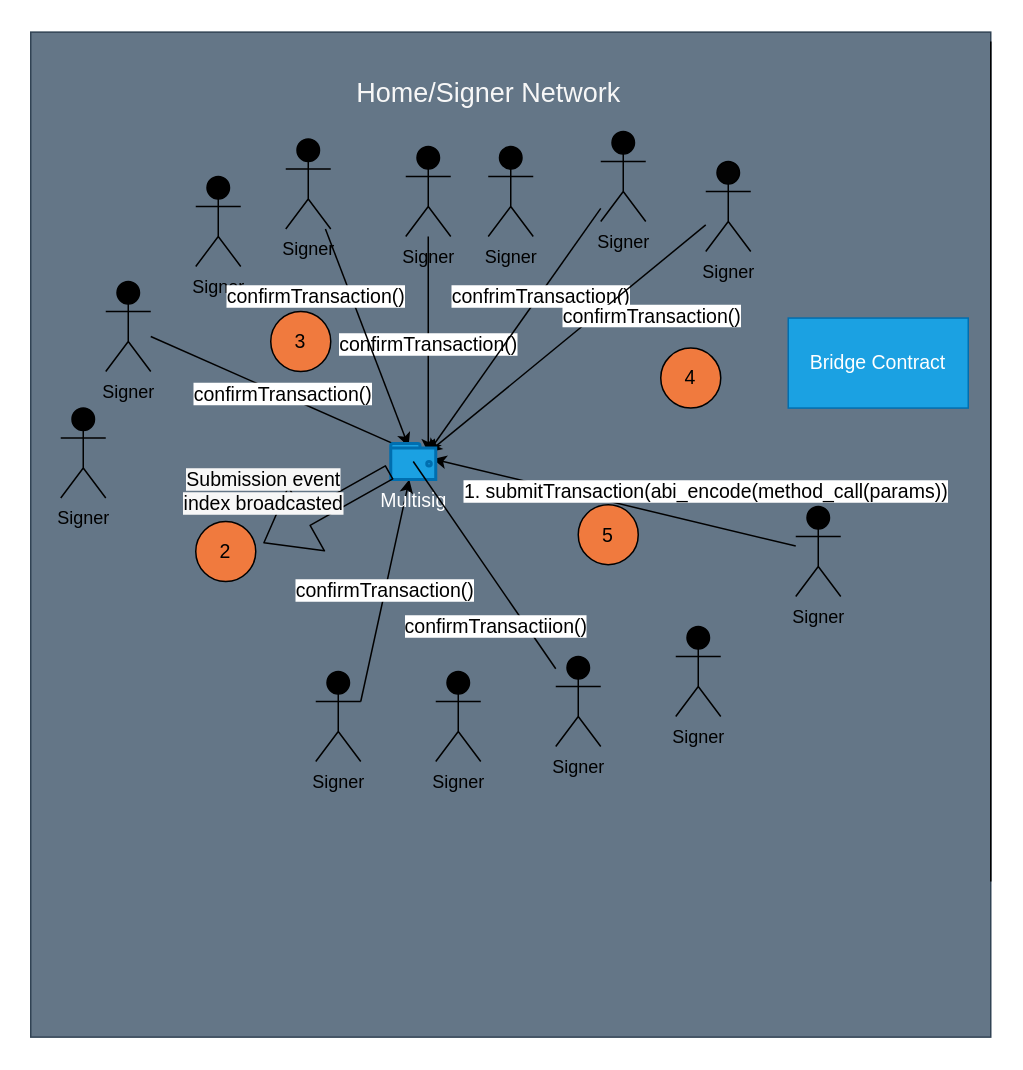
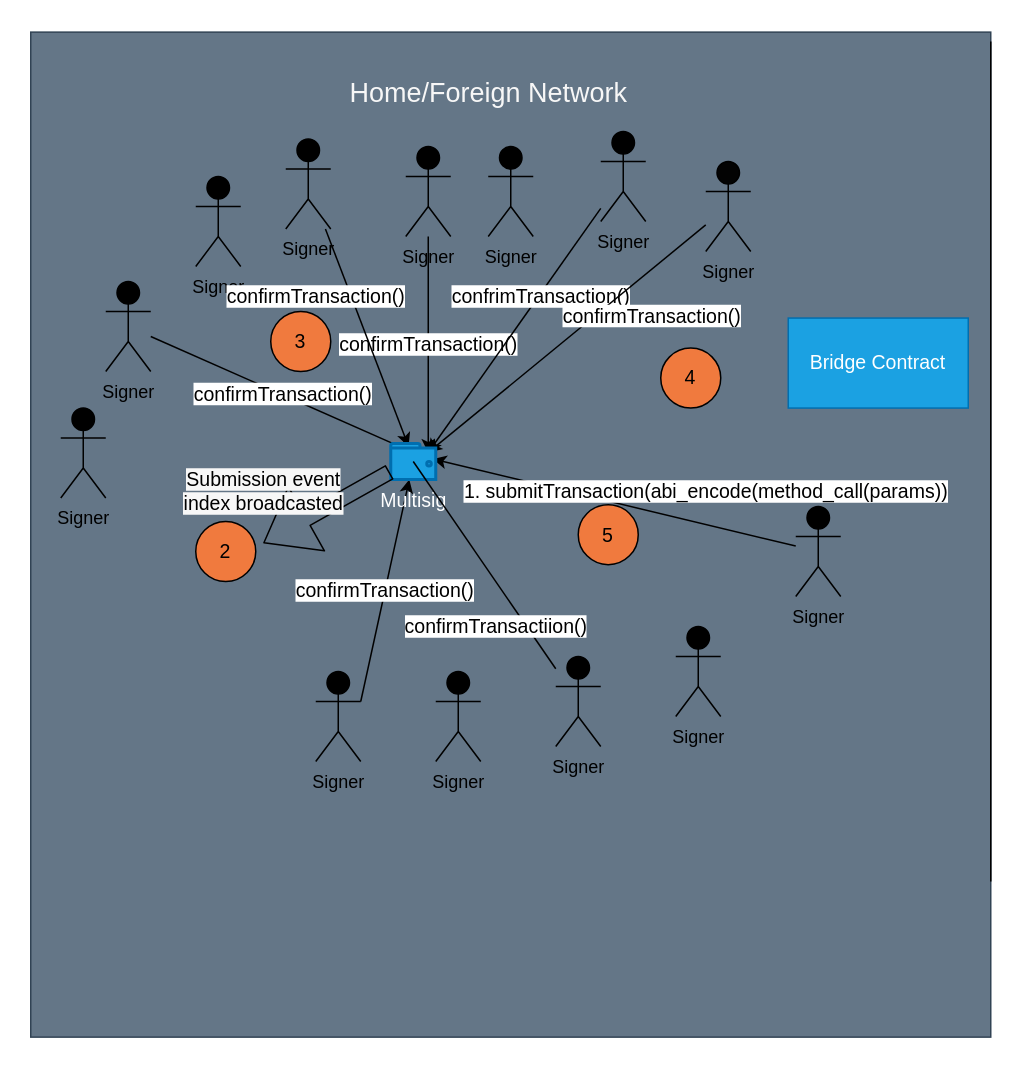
  <mxCell id="0" />
  <mxCell id="1" parent="0" />
  <mxCell id="2" value="" style="rounded=0;whiteSpace=wrap;html=1;labelBackgroundColor=none;fontSize=18;direction=south;fillColor=#647687;strokeColor=#314354;fontColor=#ffffff;" parent="1" vertex="1"><mxGeometry x="20" y="20.75" width="640" height="670" as="geometry" /></mxCell>
  <mxCell id="3" value="" style="endArrow=none;html=1;labelBackgroundColor=#FFFFFF;fontSize=18;fontColor=#F7F7F7;" parent="1" edge="1"><mxGeometry width="50" height="50" relative="1" as="geometry"><mxPoint x="660" y="27" as="sourcePoint" /><mxPoint x="660" y="587" as="targetPoint" /></mxGeometry></mxCell>
- <mxCell id="4" value="Home/Signer Network" style="text;html=1;align=center;verticalAlign=middle;resizable=0;points=[];autosize=1;strokeColor=none;fillColor=none;fontSize=18;fontColor=#F7F7F7;" parent="1" vertex="1"><mxGeometry x="225" y="47" width="200" height="30" as="geometry" /></mxCell>
+ <mxCell id="4" value="Home/Foreign Network" style="text;html=1;align=center;verticalAlign=middle;resizable=0;points=[];autosize=1;strokeColor=none;fillColor=none;fontSize=18;fontColor=#F7F7F7;" parent="1" vertex="1"><mxGeometry x="225" y="47" width="200" height="30" as="geometry" /></mxCell>
  <mxCell id="5" value="confirmTransaction()" style="edgeStyle=none;html=1;fontSize=13;startArrow=none;exitX=1;exitY=0.333;exitDx=0;exitDy=0;exitPerimeter=0;" edge="1" parent="1" source="6" target="26"><mxGeometry relative="1" as="geometry"><mxPoint x="290" y="310.333" as="targetPoint" /></mxGeometry></mxCell>
  <mxCell id="6" value="Signer" style="shape=umlActor;verticalLabelPosition=bottom;verticalAlign=top;html=1;outlineConnect=0;fillColor=#000000;" vertex="1" parent="1"><mxGeometry x="210" y="447" width="30" height="60" as="geometry" /></mxCell>
  <mxCell id="7" value="1. submitTransaction(abi_encode(method_call(params))" style="edgeStyle=none;html=1;entryX=0.937;entryY=0.431;entryDx=0;entryDy=0;entryPerimeter=0;fontSize=13;" edge="1" parent="1" source="8" target="26"><mxGeometry x="-0.463" y="-21" relative="1" as="geometry"><mxPoint as="offset" /></mxGeometry></mxCell>
  <mxCell id="8" value="Signer" style="shape=umlActor;verticalLabelPosition=bottom;verticalAlign=top;html=1;outlineConnect=0;fillColor=#000000;" vertex="1" parent="1"><mxGeometry x="530" y="337" width="30" height="60" as="geometry" /></mxCell>
  <mxCell id="9" value="Signer" style="shape=umlActor;verticalLabelPosition=bottom;verticalAlign=top;html=1;outlineConnect=0;fillColor=#000000;" vertex="1" parent="1"><mxGeometry x="40" y="271.38" width="30" height="60" as="geometry" /></mxCell>
  <mxCell id="10" value="Signer" style="shape=umlActor;verticalLabelPosition=bottom;verticalAlign=top;html=1;outlineConnect=0;fillColor=#000000;" vertex="1" parent="1"><mxGeometry x="290" y="447" width="30" height="60" as="geometry" /></mxCell>
  <mxCell id="11" value="confirmTransaction()" style="edgeStyle=none;html=1;entryX=0.75;entryY=0.1;entryDx=0;entryDy=0;entryPerimeter=0;fontSize=13;" edge="1" parent="1" source="12"><mxGeometry relative="1" as="geometry"><mxPoint x="285" y="301" as="targetPoint" /></mxGeometry></mxCell>
  <mxCell id="12" value="Signer" style="shape=umlActor;verticalLabelPosition=bottom;verticalAlign=top;html=1;outlineConnect=0;fillColor=#000000;" vertex="1" parent="1"><mxGeometry x="270" y="97" width="30" height="60" as="geometry" /></mxCell>
  <mxCell id="13" value="Signer" style="shape=umlActor;verticalLabelPosition=bottom;verticalAlign=top;html=1;outlineConnect=0;fillColor=#000000;" vertex="1" parent="1"><mxGeometry x="370" y="437" width="30" height="60" as="geometry" /></mxCell>
  <mxCell id="14" value="Signer" style="shape=umlActor;verticalLabelPosition=bottom;verticalAlign=top;html=1;outlineConnect=0;fillColor=#000000;" vertex="1" parent="1"><mxGeometry x="450" y="417" width="30" height="60" as="geometry" /></mxCell>
  <mxCell id="15" value="confirmTransaction()" style="edgeStyle=none;html=1;entryX=0.25;entryY=0.1;entryDx=0;entryDy=0;entryPerimeter=0;fontSize=13;" edge="1" parent="1" source="16"><mxGeometry relative="1" as="geometry"><mxPoint x="275" y="301" as="targetPoint" /></mxGeometry></mxCell>
  <mxCell id="16" value="Signer" style="shape=umlActor;verticalLabelPosition=bottom;verticalAlign=top;html=1;outlineConnect=0;fillColor=#000000;" vertex="1" parent="1"><mxGeometry x="70" y="187" width="30" height="60" as="geometry" /></mxCell>
  <mxCell id="17" value="Signer" style="shape=umlActor;verticalLabelPosition=bottom;verticalAlign=top;html=1;outlineConnect=0;fillColor=#000000;" vertex="1" parent="1"><mxGeometry x="130" y="117" width="30" height="60" as="geometry" /></mxCell>
  <mxCell id="18" value="confirmTransaction()" style="edgeStyle=none;html=1;fontSize=13;" edge="1" parent="1" source="19"><mxGeometry x="-0.488" y="-22" relative="1" as="geometry"><mxPoint x="271.875" y="297" as="targetPoint" /><mxPoint as="offset" /></mxGeometry></mxCell>
  <mxCell id="19" value="Signer" style="shape=umlActor;verticalLabelPosition=bottom;verticalAlign=top;html=1;outlineConnect=0;fillColor=#000000;" vertex="1" parent="1"><mxGeometry x="190" y="92" width="30" height="60" as="geometry" /></mxCell>
  <mxCell id="20" value="Signer" style="shape=umlActor;verticalLabelPosition=bottom;verticalAlign=top;html=1;outlineConnect=0;direction=east;fillColor=#000000;" vertex="1" parent="1"><mxGeometry x="325" y="97" width="30" height="60" as="geometry" /></mxCell>
  <mxCell id="21" value="confrimTransaction()" style="edgeStyle=none;html=1;entryX=0.75;entryY=0.1;entryDx=0;entryDy=0;entryPerimeter=0;fontSize=13;" edge="1" parent="1" source="22"><mxGeometry x="-0.287" y="1" relative="1" as="geometry"><mxPoint x="285" y="301" as="targetPoint" /><mxPoint as="offset" /></mxGeometry></mxCell>
  <mxCell id="22" value="Signer" style="shape=umlActor;verticalLabelPosition=bottom;verticalAlign=top;html=1;outlineConnect=0;fillColor=#000000;" vertex="1" parent="1"><mxGeometry x="400" y="87" width="30" height="60" as="geometry" /></mxCell>
  <mxCell id="23" value="confirmTransaction()" style="edgeStyle=none;html=1;entryX=0.75;entryY=0.1;entryDx=0;entryDy=0;entryPerimeter=0;fontSize=13;" edge="1" parent="1" source="24"><mxGeometry x="-0.445" y="24" relative="1" as="geometry"><mxPoint x="285" y="301" as="targetPoint" /><mxPoint as="offset" /></mxGeometry></mxCell>
  <mxCell id="24" value="Signer" style="shape=umlActor;verticalLabelPosition=bottom;verticalAlign=top;html=1;outlineConnect=0;fillColor=#030303;" vertex="1" parent="1"><mxGeometry x="470" y="107" width="30" height="60" as="geometry" /></mxCell>
  <mxCell id="25" value="5" style="ellipse;whiteSpace=wrap;html=1;aspect=fixed;fontSize=13;fillColor=#F07A3E;" vertex="1" parent="1"><mxGeometry x="385" y="335.75" width="40" height="40" as="geometry" /></mxCell>
  <mxCell id="26" value="Multisig" style="html=1;verticalLabelPosition=bottom;align=center;labelBackgroundColor=none;verticalAlign=top;strokeWidth=2;strokeColor=#006EAF;shadow=0;dashed=0;shape=mxgraph.ios7.icons.wallet;fontSize=13;fillColor=#1ba1e2;fontColor=#ffffff;" vertex="1" parent="1"><mxGeometry x="260" y="295" width="30" height="24" as="geometry" /></mxCell>
  <mxCell id="27" value="confirmTransactiion()" style="edgeStyle=none;html=1;entryX=0.5;entryY=0.5;entryDx=0;entryDy=0;entryPerimeter=0;fontSize=13;endArrow=none;" edge="1" parent="1" source="13" target="26"><mxGeometry x="-0.453" y="17" relative="1" as="geometry"><mxPoint x="380" y="350.696" as="sourcePoint" /><mxPoint x="280" y="317" as="targetPoint" /><mxPoint as="offset" /></mxGeometry></mxCell>
  <mxCell id="28" value="&lt;span style=&quot;background-color: rgb(247 , 247 , 247)&quot;&gt;Submission event&lt;br&gt;index broadcasted&lt;/span&gt;" style="shape=flexArrow;endArrow=classic;html=1;fontSize=13;exitX=-0.023;exitY=0.791;exitDx=0;exitDy=0;exitPerimeter=0;endWidth=38;endSize=10.51;labelBackgroundColor=none;" edge="1" parent="1" source="26"><mxGeometry x="0.652" y="-30" width="50" height="50" relative="1" as="geometry"><mxPoint x="225" y="311.38" as="sourcePoint" /><mxPoint x="175" y="361.38" as="targetPoint" /><mxPoint as="offset" /></mxGeometry></mxCell>
  <mxCell id="29" value="2" style="ellipse;whiteSpace=wrap;html=1;aspect=fixed;fontSize=13;fillColor=#F07A3E;" vertex="1" parent="1"><mxGeometry x="130" y="347" width="40" height="40" as="geometry" /></mxCell>
  <mxCell id="30" value="3" style="ellipse;whiteSpace=wrap;html=1;aspect=fixed;fontSize=13;fillColor=#F07A3E;" vertex="1" parent="1"><mxGeometry x="180" y="207" width="40" height="40" as="geometry" /></mxCell>
  <mxCell id="31" value="Bridge Contract" style="rounded=0;whiteSpace=wrap;html=1;labelBackgroundColor=none;fontSize=13;fillColor=#1ba1e2;fontColor=#ffffff;strokeColor=#006EAF;" vertex="1" parent="1"><mxGeometry x="525" y="211.38" width="120" height="60" as="geometry" /></mxCell>
  <mxCell id="32" value="4" style="ellipse;whiteSpace=wrap;html=1;aspect=fixed;fontSize=13;fillColor=#F07A3E;" vertex="1" parent="1"><mxGeometry x="440" y="231.38" width="40" height="40" as="geometry" /></mxCell>
